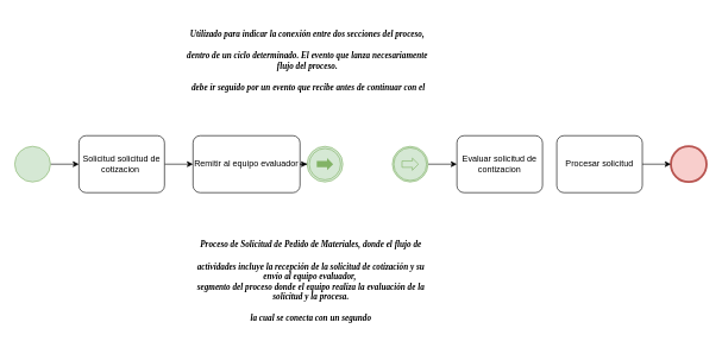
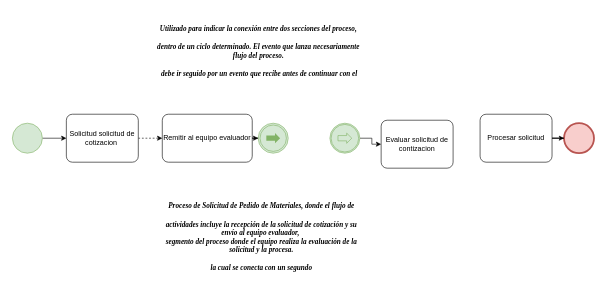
  <mxCell id="0" />
  <mxCell id="1" parent="0" />
  <mxCell id="2" value="" style="edgeStyle=orthogonalEdgeStyle;rounded=0;orthogonalLoop=1;jettySize=auto;html=1;" edge="1" parent="1" source="3" target="6"><mxGeometry relative="1" as="geometry" /></mxCell>
  <mxCell id="3" value="" style="points=[[0.145,0.145,0],[0.5,0,0],[0.855,0.145,0],[1,0.5,0],[0.855,0.855,0],[0.5,1,0],[0.145,0.855,0],[0,0.5,0]];shape=mxgraph.bpmn.event;html=1;verticalLabelPosition=bottom;labelBackgroundColor=#ffffff;verticalAlign=top;align=center;perimeter=ellipsePerimeter;outlineConnect=0;aspect=fixed;outline=standard;symbol=general;fillColor=#d5e8d4;strokeColor=#82b366;" vertex="1" parent="1"><mxGeometry x="20" y="205" width="50" height="50" as="geometry" /></mxCell>
  <mxCell id="4" value="&lt;h4&gt;&lt;i&gt;&lt;font face=&quot;Georgia&quot;&gt;Utilizado para indicar la conexión entre dos secciones del proceso,&lt;br&gt;&lt;/font&gt;&lt;/i&gt;&lt;/h4&gt;&lt;h4&gt;&lt;font face=&quot;Georgia&quot;&gt;&lt;i&gt;dentro de un ciclo determinado. El evento que lanza necesariamente&lt;/i&gt;&lt;br&gt;&lt;i&gt;flujo del proceso.&lt;/i&gt;&lt;/font&gt;&lt;/h4&gt;&lt;h4&gt;&lt;i&gt;&lt;font face=&quot;Georgia&quot;&gt;&amp;nbsp;debe ir seguido por un evento que recibe antes de continuar con el&lt;/font&gt;&lt;br&gt;&lt;/i&gt;&lt;/h4&gt;" style="text;html=1;align=center;verticalAlign=middle;resizable=0;points=[];autosize=1;strokeColor=none;fillColor=none;" vertex="1" parent="1"><mxGeometry x="205" y="20" width="450" height="130" as="geometry" /></mxCell>
- <mxCell id="5" value="" style="edgeStyle=orthogonalEdgeStyle;rounded=0;orthogonalLoop=1;jettySize=auto;html=1;" edge="1" parent="1" source="6" target="9"><mxGeometry relative="1" as="geometry" /></mxCell>
+ <mxCell id="5" value="" style="edgeStyle=orthogonalEdgeStyle;rounded=0;orthogonalLoop=1;jettySize=auto;html=1;dashed=1;" edge="1" parent="1" source="6" target="9"><mxGeometry relative="1" as="geometry" /></mxCell>
  <mxCell id="6" value="Solicitud solicitud de cotizacion " style="points=[[0.25,0,0],[0.5,0,0],[0.75,0,0],[1,0.25,0],[1,0.5,0],[1,0.75,0],[0.75,1,0],[0.5,1,0],[0.25,1,0],[0,0.75,0],[0,0.5,0],[0,0.25,0]];shape=mxgraph.bpmn.task;whiteSpace=wrap;rectStyle=rounded;size=10;taskMarker=abstract;" vertex="1" parent="1"><mxGeometry x="110" y="190" width="120" height="80" as="geometry" /></mxCell>
  <mxCell id="7" value="" style="points=[[0.145,0.145,0],[0.5,0,0],[0.855,0.145,0],[1,0.5,0],[0.855,0.855,0],[0.5,1,0],[0.145,0.855,0],[0,0.5,0]];shape=mxgraph.bpmn.event;html=1;verticalLabelPosition=bottom;labelBackgroundColor=#ffffff;verticalAlign=top;align=center;perimeter=ellipsePerimeter;outlineConnect=0;aspect=fixed;outline=end;symbol=terminate2;fillColor=#f8cecc;strokeColor=#b85450;" vertex="1" parent="1"><mxGeometry x="940" y="205" width="50" height="50" as="geometry" /></mxCell>
  <mxCell id="8" value="" style="edgeStyle=orthogonalEdgeStyle;rounded=0;orthogonalLoop=1;jettySize=auto;html=1;fontFamily=Georgia;" edge="1" parent="1" source="9" target="12"><mxGeometry relative="1" as="geometry" /></mxCell>
  <mxCell id="9" value="Remitir al equipo evaluador" style="points=[[0.25,0,0],[0.5,0,0],[0.75,0,0],[1,0.25,0],[1,0.5,0],[1,0.75,0],[0.75,1,0],[0.5,1,0],[0.25,1,0],[0,0.75,0],[0,0.5,0],[0,0.25,0]];shape=mxgraph.bpmn.task;whiteSpace=wrap;rectStyle=rounded;size=10;taskMarker=abstract;" vertex="1" parent="1"><mxGeometry x="270" y="190" width="150" height="80" as="geometry" /></mxCell>
- <mxCell id="10" value="Evaluar solicitud de contizacion" style="points=[[0.25,0,0],[0.5,0,0],[0.75,0,0],[1,0.25,0],[1,0.5,0],[1,0.75,0],[0.75,1,0],[0.5,1,0],[0.25,1,0],[0,0.75,0],[0,0.5,0],[0,0.25,0]];shape=mxgraph.bpmn.task;whiteSpace=wrap;rectStyle=rounded;size=10;taskMarker=abstract;" vertex="1" parent="1"><mxGeometry x="640" y="190" width="120" height="80" as="geometry" /></mxCell>
+ <mxCell id="10" value="Evaluar solicitud de contizacion" style="points=[[0.25,0,0],[0.5,0,0],[0.75,0,0],[1,0.25,0],[1,0.5,0],[1,0.75,0],[0.75,1,0],[0.5,1,0],[0.25,1,0],[0,0.75,0],[0,0.5,0],[0,0.25,0]];shape=mxgraph.bpmn.task;whiteSpace=wrap;rectStyle=rounded;size=10;taskMarker=abstract;" vertex="1" parent="1"><mxGeometry x="635" y="200" width="120" height="80" as="geometry" /></mxCell>
  <mxCell id="11" value="&lt;h4&gt;&lt;font style=&quot;&quot; face=&quot;Georgia&quot;&gt;&lt;i&gt;Proceso de Solicitud de Pedido de Materiales, donde el flujo de&lt;br&gt;&lt;/i&gt;&lt;/font&gt;&lt;/h4&gt;&lt;h4&gt;&lt;font style=&quot;&quot; face=&quot;Georgia&quot;&gt;&lt;i&gt;actividades incluye la recepción de la solicitud de cotización y su&lt;br&gt;envío al equipo evaluador,&amp;nbsp;&lt;br&gt;segmento del proceso donde el equipo realiza la evaluación de la&lt;br&gt;solicitud y la procesa.&lt;/i&gt;&lt;/font&gt;&lt;/h4&gt;&lt;h4&gt;&lt;font style=&quot;&quot; face=&quot;Georgia&quot;&gt;&lt;i&gt;la cual se conecta con un segundo&lt;/i&gt;&lt;/font&gt;&lt;br&gt;&lt;/h4&gt;" style="text;html=1;align=center;verticalAlign=middle;resizable=0;points=[];autosize=1;strokeColor=none;fillColor=none;" vertex="1" parent="1"><mxGeometry x="220" y="315" width="430" height="160" as="geometry" /></mxCell>
  <mxCell id="12" value="" style="points=[[0.145,0.145,0],[0.5,0,0],[0.855,0.145,0],[1,0.5,0],[0.855,0.855,0],[0.5,1,0],[0.145,0.855,0],[0,0.5,0]];shape=mxgraph.bpmn.event;html=1;verticalLabelPosition=bottom;labelBackgroundColor=#ffffff;verticalAlign=top;align=center;perimeter=ellipsePerimeter;outlineConnect=0;aspect=fixed;outline=throwing;symbol=link;fontFamily=Georgia;fillColor=#d5e8d4;strokeColor=#82b366;" vertex="1" parent="1"><mxGeometry x="430" y="205" width="50" height="50" as="geometry" /></mxCell>
  <mxCell id="13" value="" style="edgeStyle=orthogonalEdgeStyle;rounded=0;orthogonalLoop=1;jettySize=auto;html=1;fontFamily=Georgia;" edge="1" parent="1" source="14" target="10"><mxGeometry relative="1" as="geometry" /></mxCell>
  <mxCell id="14" value="" style="points=[[0.145,0.145,0],[0.5,0,0],[0.855,0.145,0],[1,0.5,0],[0.855,0.855,0],[0.5,1,0],[0.145,0.855,0],[0,0.5,0]];shape=mxgraph.bpmn.event;html=1;verticalLabelPosition=bottom;labelBackgroundColor=#ffffff;verticalAlign=top;align=center;perimeter=ellipsePerimeter;outlineConnect=0;aspect=fixed;outline=catching;symbol=link;fontFamily=Georgia;fillColor=#d5e8d4;strokeColor=#82b366;" vertex="1" parent="1"><mxGeometry x="549.5" y="205" width="50" height="50" as="geometry" /></mxCell>
  <mxCell id="15" value="" style="edgeStyle=orthogonalEdgeStyle;rounded=0;orthogonalLoop=1;jettySize=auto;html=1;fontFamily=Georgia;" edge="1" parent="1" source="16" target="7"><mxGeometry relative="1" as="geometry" /></mxCell>
- <mxCell id="16" value="Procesar solicitud" style="points=[[0.25,0,0],[0.5,0,0],[0.75,0,0],[1,0.25,0],[1,0.5,0],[1,0.75,0],[0.75,1,0],[0.5,1,0],[0.25,1,0],[0,0.75,0],[0,0.5,0],[0,0.25,0]];shape=mxgraph.bpmn.task;whiteSpace=wrap;rectStyle=rounded;size=10;taskMarker=abstract;" vertex="1" parent="1"><mxGeometry x="780" y="190" width="120" height="80" as="geometry" /></mxCell>
+ <mxCell id="16" value="Procesar solicitud" style="points=[[0.25,0,0],[0.5,0,0],[0.75,0,0],[1,0.25,0],[1,0.5,0],[1,0.75,0],[0.75,1,0],[0.5,1,0],[0.25,1,0],[0,0.75,0],[0,0.5,0],[0,0.25,0]];shape=mxgraph.bpmn.task;whiteSpace=wrap;rectStyle=rounded;size=10;taskMarker=abstract;" vertex="1" parent="1"><mxGeometry x="800" y="190" width="120" height="80" as="geometry" /></mxCell>
